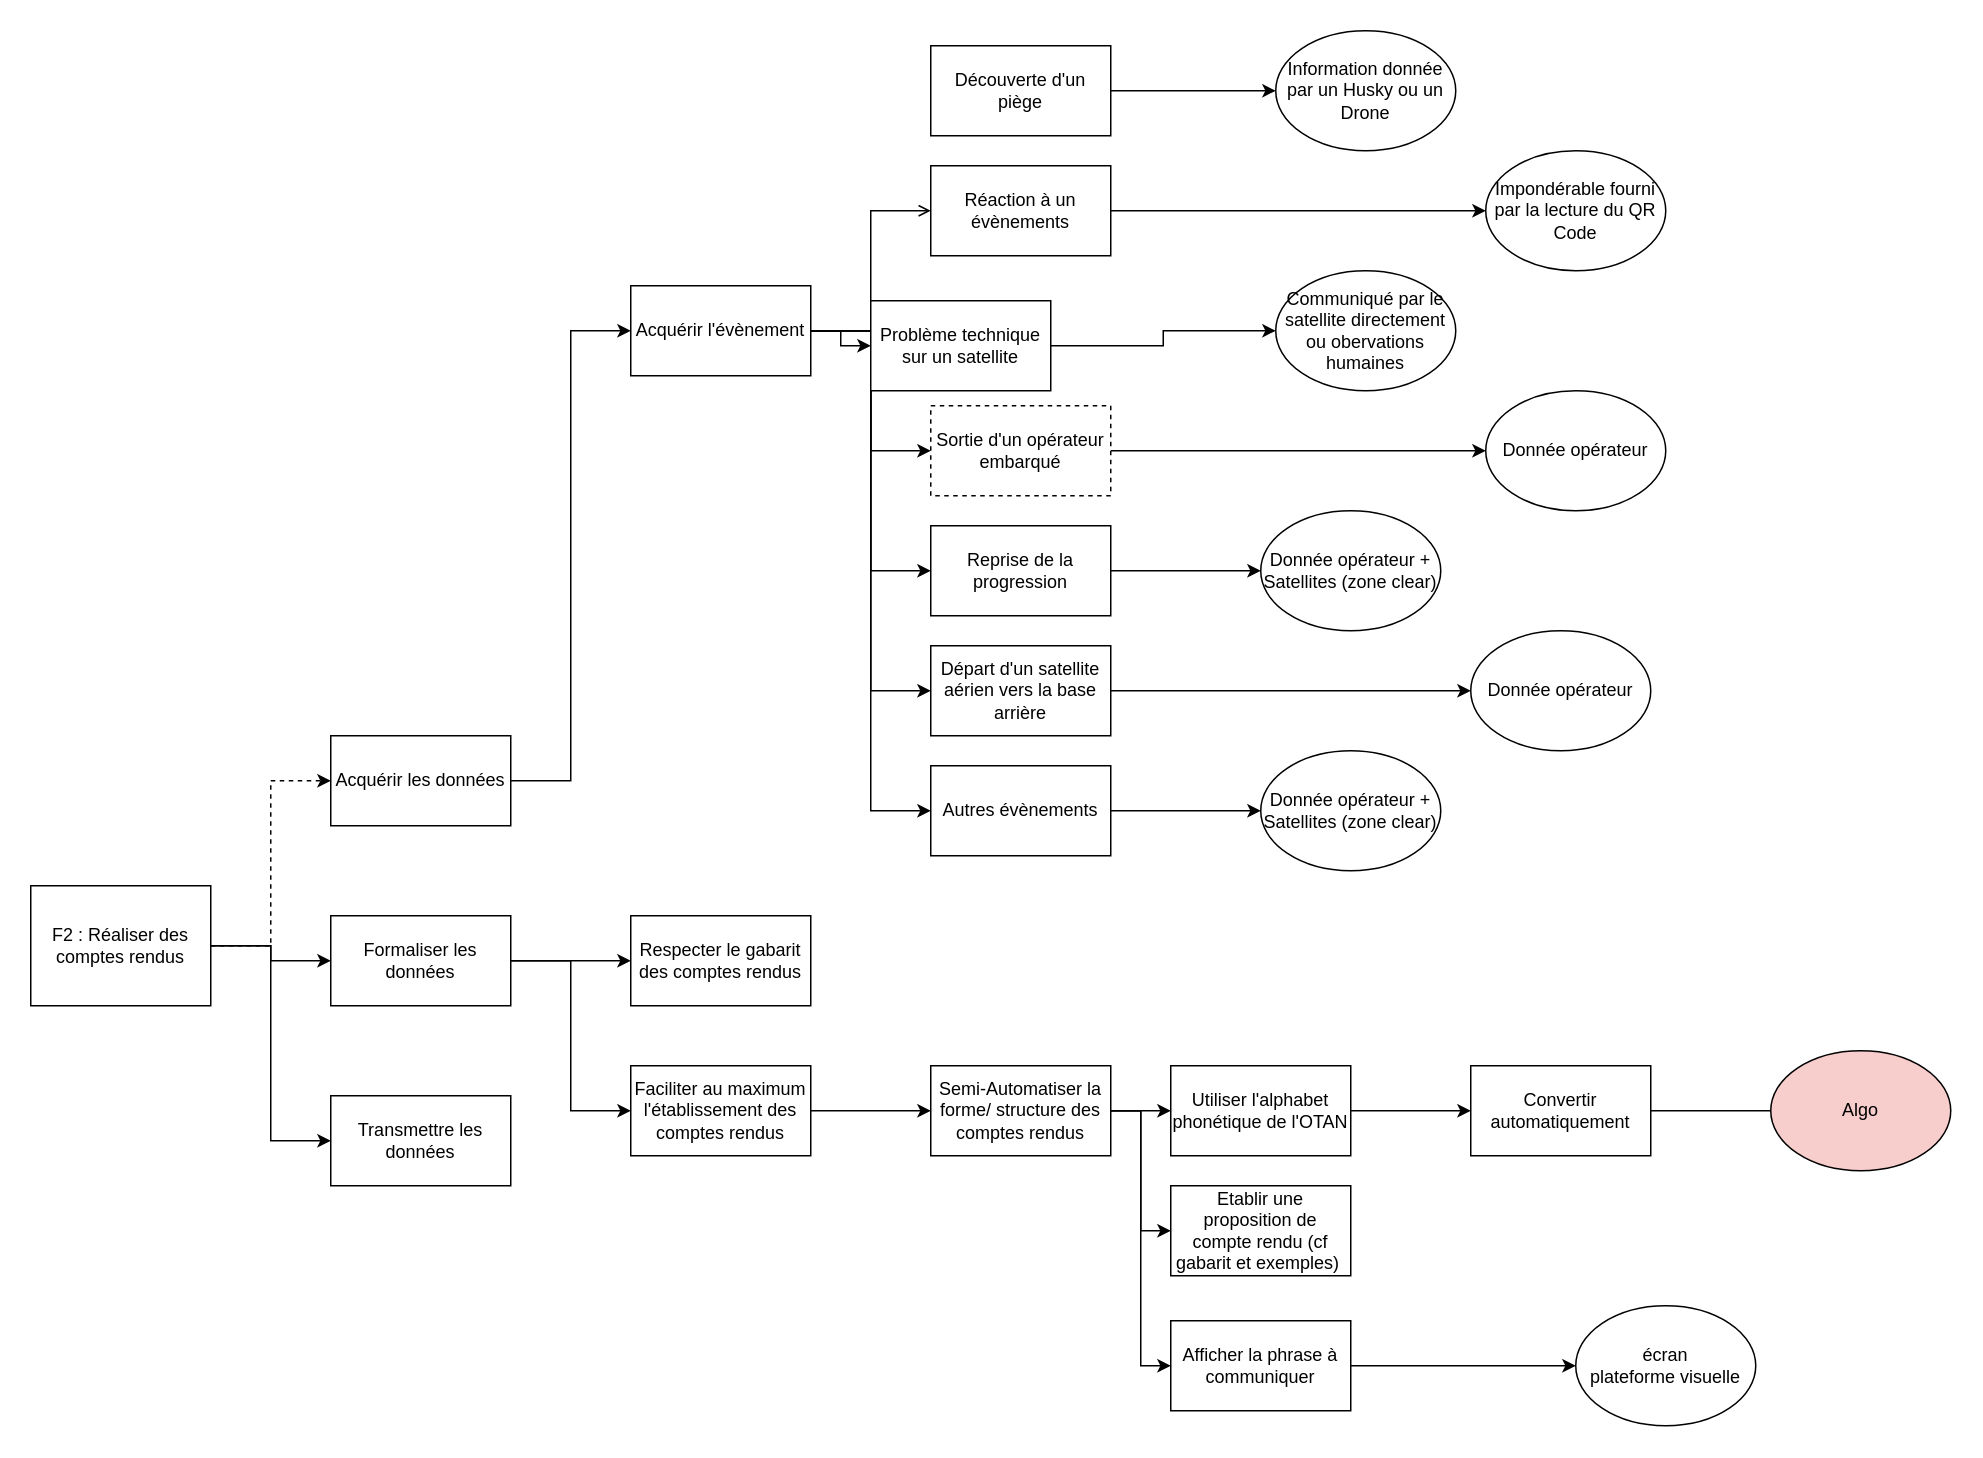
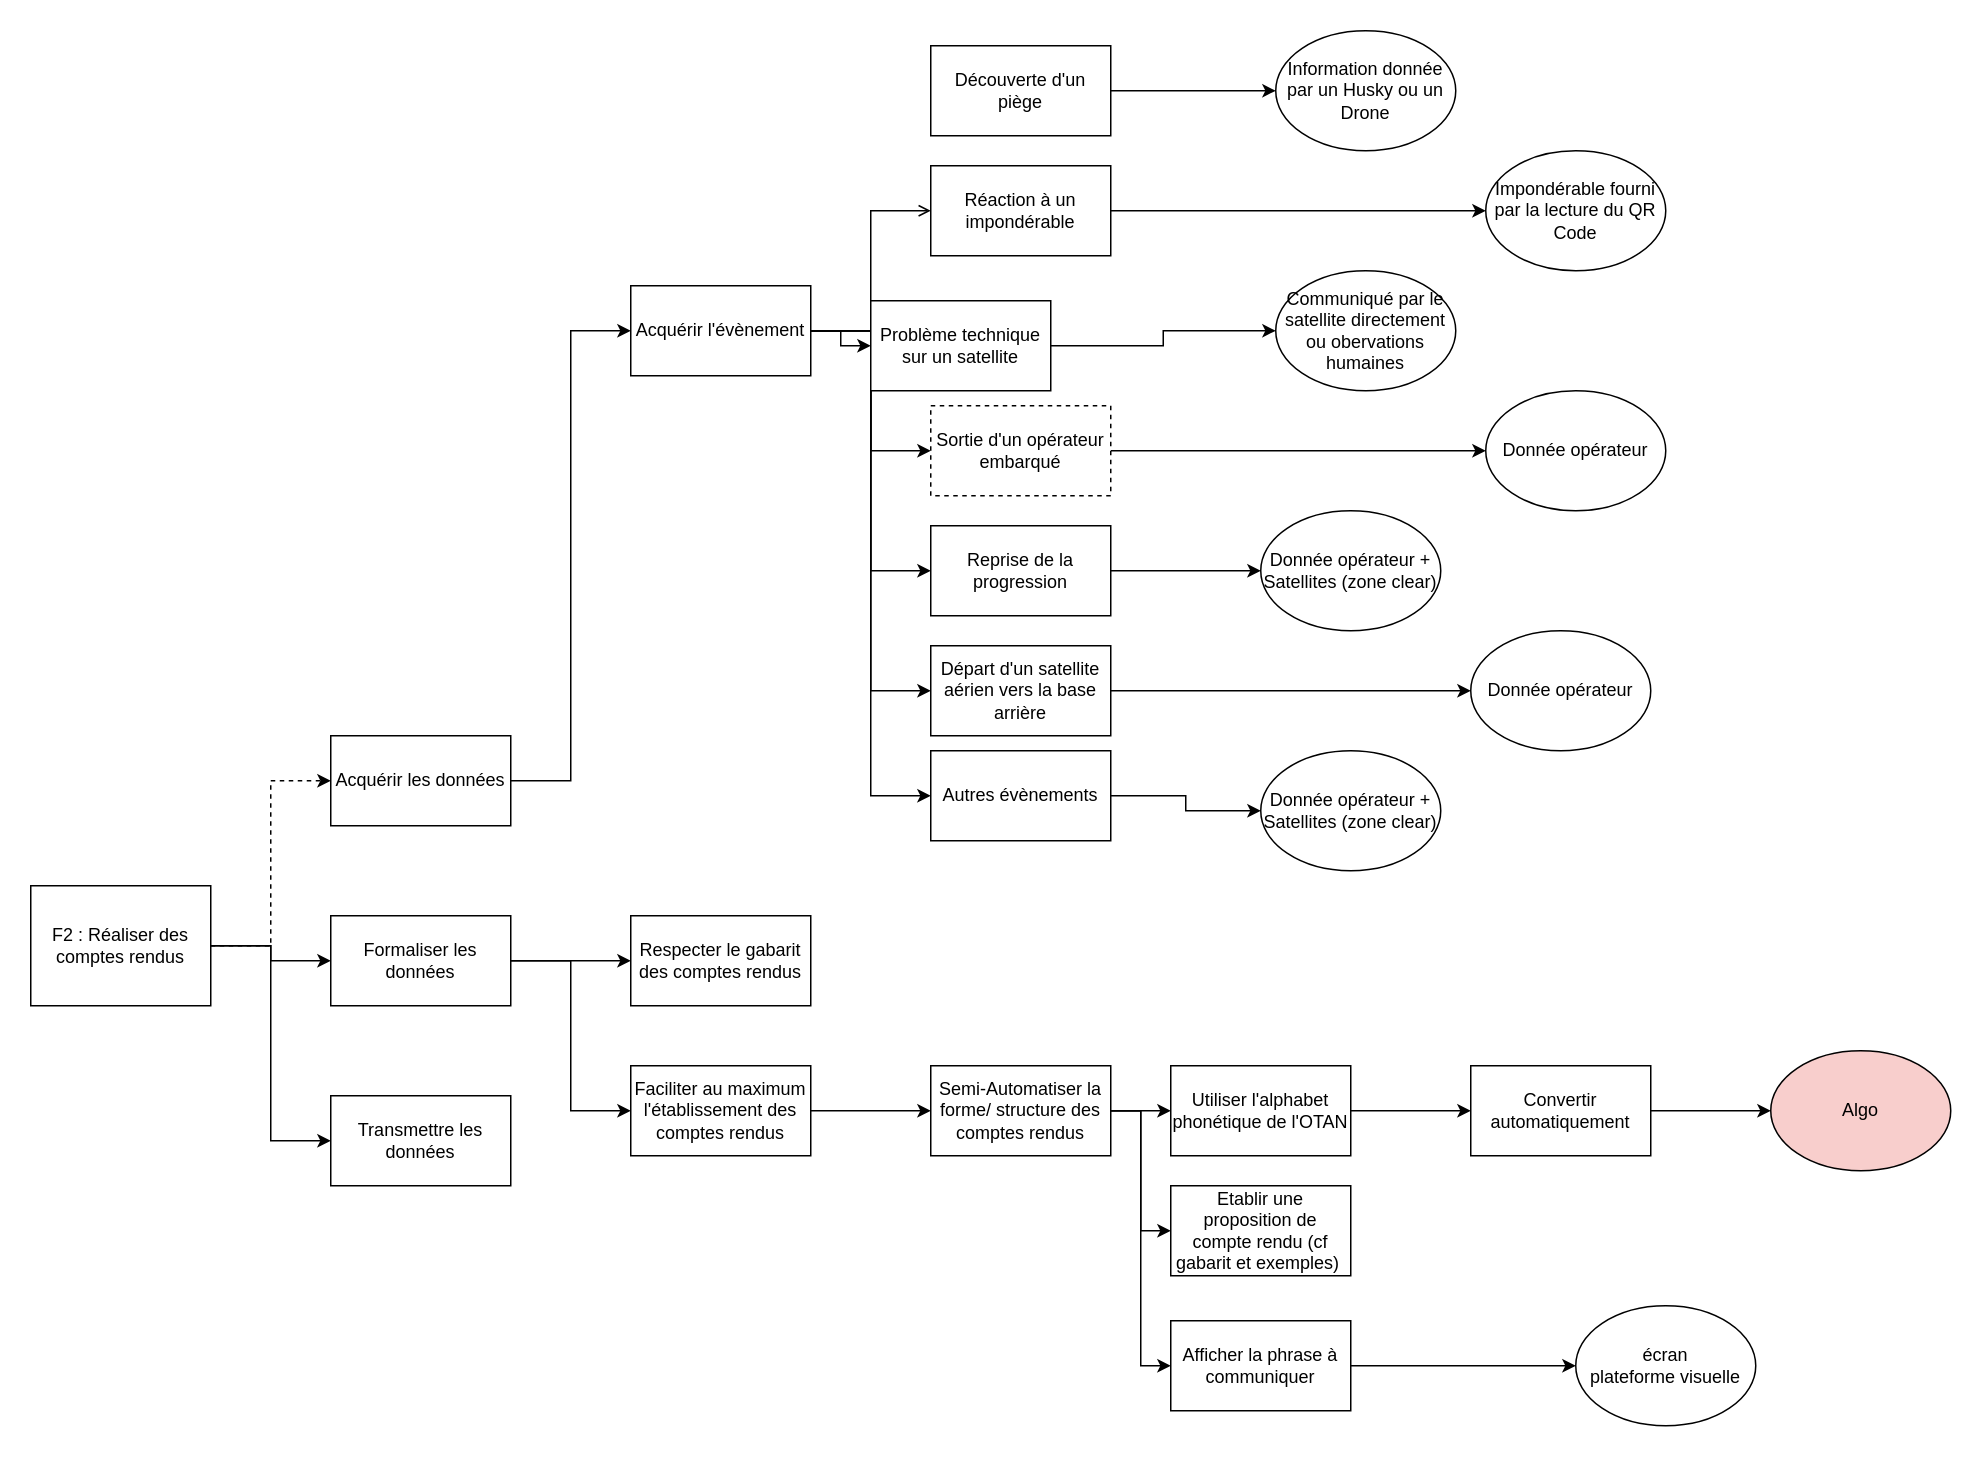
  <mxCell id="0" />
  <mxCell id="1" parent="0" />
  <mxCell id="2" style="edgeStyle=orthogonalEdgeStyle;rounded=0;orthogonalLoop=1;jettySize=auto;html=1;exitX=1;exitY=0.5;exitDx=0;exitDy=0;entryX=0;entryY=0.5;entryDx=0;entryDy=0;dashed=1;" edge="1" parent="1" source="5" target="7"><mxGeometry relative="1" as="geometry" /></mxCell>
  <mxCell id="3" style="edgeStyle=orthogonalEdgeStyle;rounded=0;orthogonalLoop=1;jettySize=auto;html=1;exitX=1;exitY=0.5;exitDx=0;exitDy=0;entryX=0;entryY=0.5;entryDx=0;entryDy=0;" edge="1" parent="1" source="5" target="10"><mxGeometry relative="1" as="geometry" /></mxCell>
  <mxCell id="4" style="edgeStyle=orthogonalEdgeStyle;rounded=0;orthogonalLoop=1;jettySize=auto;html=1;exitX=1;exitY=0.5;exitDx=0;exitDy=0;entryX=0;entryY=0.5;entryDx=0;entryDy=0;" edge="1" parent="1" source="5" target="11"><mxGeometry relative="1" as="geometry" /></mxCell>
  <mxCell id="5" value="F2 : Réaliser des comptes rendus" style="rounded=0;whiteSpace=wrap;html=1;" vertex="1" parent="1"><mxGeometry x="20" y="590" width="120" height="80" as="geometry" /></mxCell>
  <mxCell id="6" style="edgeStyle=orthogonalEdgeStyle;rounded=0;orthogonalLoop=1;jettySize=auto;html=1;exitX=1;exitY=0.5;exitDx=0;exitDy=0;entryX=0;entryY=0.5;entryDx=0;entryDy=0;" edge="1" parent="1" source="7" target="19"><mxGeometry relative="1" as="geometry" /></mxCell>
  <mxCell id="7" value="Acquérir les données" style="rounded=0;whiteSpace=wrap;html=1;" vertex="1" parent="1"><mxGeometry x="220" y="490" width="120" height="60" as="geometry" /></mxCell>
  <mxCell id="8" style="edgeStyle=orthogonalEdgeStyle;rounded=0;orthogonalLoop=1;jettySize=auto;html=1;exitX=1;exitY=0.5;exitDx=0;exitDy=0;entryX=0;entryY=0.5;entryDx=0;entryDy=0;" edge="1" parent="1" source="10" target="12"><mxGeometry relative="1" as="geometry" /></mxCell>
  <mxCell id="9" style="edgeStyle=orthogonalEdgeStyle;rounded=0;orthogonalLoop=1;jettySize=auto;html=1;exitX=1;exitY=0.5;exitDx=0;exitDy=0;entryX=0;entryY=0.5;entryDx=0;entryDy=0;" edge="1" parent="1" source="10" target="21"><mxGeometry relative="1" as="geometry" /></mxCell>
  <mxCell id="10" value="Formaliser les données" style="rounded=0;whiteSpace=wrap;html=1;" vertex="1" parent="1"><mxGeometry x="220" y="610" width="120" height="60" as="geometry" /></mxCell>
  <mxCell id="11" value="Transmettre les données" style="rounded=0;whiteSpace=wrap;html=1;" vertex="1" parent="1"><mxGeometry x="220" y="730" width="120" height="60" as="geometry" /></mxCell>
  <mxCell id="12" value="Respecter le gabarit des comptes rendus" style="rounded=0;whiteSpace=wrap;html=1;" vertex="1" parent="1"><mxGeometry x="420" y="610" width="120" height="60" as="geometry" /></mxCell>
  <mxCell id="13" style="edgeStyle=orthogonalEdgeStyle;rounded=0;orthogonalLoop=1;jettySize=auto;html=1;exitX=1;exitY=0.5;exitDx=0;exitDy=0;entryX=0;entryY=0.5;entryDx=0;entryDy=0;endArrow=open;" edge="1" parent="1" source="19" target="25"><mxGeometry relative="1" as="geometry" /></mxCell>
  <mxCell id="14" style="edgeStyle=orthogonalEdgeStyle;rounded=0;orthogonalLoop=1;jettySize=auto;html=1;exitX=1;exitY=0.5;exitDx=0;exitDy=0;entryX=0;entryY=0.5;entryDx=0;entryDy=0;" edge="1" parent="1" source="19" target="27"><mxGeometry relative="1" as="geometry" /></mxCell>
  <mxCell id="15" style="edgeStyle=orthogonalEdgeStyle;rounded=0;orthogonalLoop=1;jettySize=auto;html=1;exitX=1;exitY=0.5;exitDx=0;exitDy=0;entryX=0;entryY=0.5;entryDx=0;entryDy=0;" edge="1" parent="1" source="19" target="29"><mxGeometry relative="1" as="geometry" /></mxCell>
  <mxCell id="16" style="edgeStyle=orthogonalEdgeStyle;rounded=0;orthogonalLoop=1;jettySize=auto;html=1;exitX=1;exitY=0.5;exitDx=0;exitDy=0;entryX=0;entryY=0.5;entryDx=0;entryDy=0;" edge="1" parent="1" source="19" target="31"><mxGeometry relative="1" as="geometry" /></mxCell>
  <mxCell id="17" style="edgeStyle=orthogonalEdgeStyle;rounded=0;orthogonalLoop=1;jettySize=auto;html=1;exitX=1;exitY=0.5;exitDx=0;exitDy=0;entryX=0;entryY=0.5;entryDx=0;entryDy=0;" edge="1" parent="1" source="19" target="33"><mxGeometry relative="1" as="geometry" /></mxCell>
  <mxCell id="18" style="edgeStyle=orthogonalEdgeStyle;rounded=0;orthogonalLoop=1;jettySize=auto;html=1;exitX=1;exitY=0.5;exitDx=0;exitDy=0;entryX=0;entryY=0.5;entryDx=0;entryDy=0;" edge="1" parent="1" source="19" target="35"><mxGeometry relative="1" as="geometry" /></mxCell>
  <mxCell id="19" value="Acquérir l'évènement" style="rounded=0;whiteSpace=wrap;html=1;" vertex="1" parent="1"><mxGeometry x="420" y="190" width="120" height="60" as="geometry" /></mxCell>
  <mxCell id="20" style="edgeStyle=orthogonalEdgeStyle;rounded=0;orthogonalLoop=1;jettySize=auto;html=1;exitX=1;exitY=0.5;exitDx=0;exitDy=0;entryX=0;entryY=0.5;entryDx=0;entryDy=0;" edge="1" parent="1" source="21" target="46"><mxGeometry relative="1" as="geometry" /></mxCell>
  <mxCell id="21" value="Faciliter au maximum l'établissement des comptes rendus" style="rounded=0;whiteSpace=wrap;html=1;" vertex="1" parent="1"><mxGeometry x="420" y="710" width="120" height="60" as="geometry" /></mxCell>
  <mxCell id="22" style="edgeStyle=orthogonalEdgeStyle;rounded=0;orthogonalLoop=1;jettySize=auto;html=1;exitX=1;exitY=0.5;exitDx=0;exitDy=0;" edge="1" parent="1" source="23" target="36"><mxGeometry relative="1" as="geometry" /></mxCell>
  <mxCell id="23" value="Découverte d'un piège" style="rounded=0;whiteSpace=wrap;html=1;" vertex="1" parent="1"><mxGeometry x="620" y="30" width="120" height="60" as="geometry" /></mxCell>
  <mxCell id="24" style="edgeStyle=orthogonalEdgeStyle;rounded=0;orthogonalLoop=1;jettySize=auto;html=1;exitX=1;exitY=0.5;exitDx=0;exitDy=0;entryX=0;entryY=0.5;entryDx=0;entryDy=0;" edge="1" parent="1" source="25" target="37"><mxGeometry relative="1" as="geometry" /></mxCell>
- <mxCell id="25" value="Réaction à un évènements" style="rounded=0;whiteSpace=wrap;html=1;" vertex="1" parent="1"><mxGeometry x="620" y="110" width="120" height="60" as="geometry" /></mxCell>
+ <mxCell id="25" value="Réaction à un impondérable" style="rounded=0;whiteSpace=wrap;html=1;" vertex="1" parent="1"><mxGeometry x="620" y="110" width="120" height="60" as="geometry" /></mxCell>
  <mxCell id="26" style="edgeStyle=orthogonalEdgeStyle;rounded=0;orthogonalLoop=1;jettySize=auto;html=1;exitX=1;exitY=0.5;exitDx=0;exitDy=0;entryX=0;entryY=0.5;entryDx=0;entryDy=0;" edge="1" parent="1" source="27" target="38"><mxGeometry relative="1" as="geometry" /></mxCell>
  <mxCell id="27" value="Problème technique sur un satellite" style="rounded=0;whiteSpace=wrap;html=1;" vertex="1" parent="1"><mxGeometry x="580" y="200" width="120" height="60" as="geometry" /></mxCell>
  <mxCell id="28" style="edgeStyle=orthogonalEdgeStyle;rounded=0;orthogonalLoop=1;jettySize=auto;html=1;exitX=1;exitY=0.5;exitDx=0;exitDy=0;entryX=0;entryY=0.5;entryDx=0;entryDy=0;" edge="1" parent="1" source="29" target="39"><mxGeometry relative="1" as="geometry" /></mxCell>
  <mxCell id="29" value="Sortie d'un opérateur embarqué" style="rounded=0;whiteSpace=wrap;html=1;dashed=1;" vertex="1" parent="1"><mxGeometry x="620" y="270" width="120" height="60" as="geometry" /></mxCell>
  <mxCell id="30" style="edgeStyle=orthogonalEdgeStyle;rounded=0;orthogonalLoop=1;jettySize=auto;html=1;exitX=1;exitY=0.5;exitDx=0;exitDy=0;entryX=0;entryY=0.5;entryDx=0;entryDy=0;" edge="1" parent="1" source="31" target="40"><mxGeometry relative="1" as="geometry" /></mxCell>
  <mxCell id="31" value="Reprise de la progression" style="rounded=0;whiteSpace=wrap;html=1;" vertex="1" parent="1"><mxGeometry x="620" y="350" width="120" height="60" as="geometry" /></mxCell>
  <mxCell id="32" style="edgeStyle=orthogonalEdgeStyle;rounded=0;orthogonalLoop=1;jettySize=auto;html=1;exitX=1;exitY=0.5;exitDx=0;exitDy=0;" edge="1" parent="1" source="33" target="41"><mxGeometry relative="1" as="geometry" /></mxCell>
  <mxCell id="33" value="Départ d'un satellite aérien vers la base arrière" style="rounded=0;whiteSpace=wrap;html=1;" vertex="1" parent="1"><mxGeometry x="620" y="430" width="120" height="60" as="geometry" /></mxCell>
  <mxCell id="34" style="edgeStyle=orthogonalEdgeStyle;rounded=0;orthogonalLoop=1;jettySize=auto;html=1;exitX=1;exitY=0.5;exitDx=0;exitDy=0;entryX=0;entryY=0.5;entryDx=0;entryDy=0;" edge="1" parent="1" source="35" target="42"><mxGeometry relative="1" as="geometry" /></mxCell>
- <mxCell id="35" value="Autres évènements" style="rounded=0;whiteSpace=wrap;html=1;" vertex="1" parent="1"><mxGeometry x="620" y="510" width="120" height="60" as="geometry" /></mxCell>
+ <mxCell id="35" value="Autres évènements" style="rounded=0;whiteSpace=wrap;html=1;" vertex="1" parent="1"><mxGeometry x="620" y="500" width="120" height="60" as="geometry" /></mxCell>
  <mxCell id="36" value="Information donnée par un Husky ou un Drone" style="ellipse;whiteSpace=wrap;html=1;" vertex="1" parent="1"><mxGeometry x="850" y="20" width="120" height="80" as="geometry" /></mxCell>
  <mxCell id="37" value="Impondérable fourni par la lecture du QR Code" style="ellipse;whiteSpace=wrap;html=1;" vertex="1" parent="1"><mxGeometry x="990" y="100" width="120" height="80" as="geometry" /></mxCell>
  <mxCell id="38" value="Communiqué par le satellite directement ou obervations humaines" style="ellipse;whiteSpace=wrap;html=1;" vertex="1" parent="1"><mxGeometry x="850" y="180" width="120" height="80" as="geometry" /></mxCell>
  <mxCell id="39" value="Donnée opérateur" style="ellipse;whiteSpace=wrap;html=1;" vertex="1" parent="1"><mxGeometry x="990" y="260" width="120" height="80" as="geometry" /></mxCell>
  <mxCell id="40" value="Donnée opérateur + Satellites (zone clear)" style="ellipse;whiteSpace=wrap;html=1;" vertex="1" parent="1"><mxGeometry x="840" y="340" width="120" height="80" as="geometry" /></mxCell>
  <mxCell id="41" value="Donnée opérateur" style="ellipse;whiteSpace=wrap;html=1;" vertex="1" parent="1"><mxGeometry x="980" y="420" width="120" height="80" as="geometry" /></mxCell>
  <mxCell id="42" value="Donnée opérateur + Satellites (zone clear)" style="ellipse;whiteSpace=wrap;html=1;" vertex="1" parent="1"><mxGeometry x="840" y="500" width="120" height="80" as="geometry" /></mxCell>
  <mxCell id="43" style="edgeStyle=orthogonalEdgeStyle;rounded=0;orthogonalLoop=1;jettySize=auto;html=1;exitX=1;exitY=0.5;exitDx=0;exitDy=0;entryX=0;entryY=0.5;entryDx=0;entryDy=0;" edge="1" parent="1" source="46" target="48"><mxGeometry relative="1" as="geometry" /></mxCell>
  <mxCell id="44" style="edgeStyle=orthogonalEdgeStyle;rounded=0;orthogonalLoop=1;jettySize=auto;html=1;exitX=1;exitY=0.5;exitDx=0;exitDy=0;entryX=0;entryY=0.5;entryDx=0;entryDy=0;" edge="1" parent="1" source="46" target="49"><mxGeometry relative="1" as="geometry" /></mxCell>
  <mxCell id="45" style="edgeStyle=orthogonalEdgeStyle;rounded=0;orthogonalLoop=1;jettySize=auto;html=1;exitX=1;exitY=0.5;exitDx=0;exitDy=0;entryX=0;entryY=0.5;entryDx=0;entryDy=0;" edge="1" parent="1" source="46" target="51"><mxGeometry relative="1" as="geometry" /></mxCell>
  <mxCell id="46" value="Semi-Automatiser la forme/ structure des comptes rendus" style="rounded=0;whiteSpace=wrap;html=1;" vertex="1" parent="1"><mxGeometry x="620" y="710" width="120" height="60" as="geometry" /></mxCell>
  <mxCell id="47" style="edgeStyle=orthogonalEdgeStyle;rounded=0;orthogonalLoop=1;jettySize=auto;html=1;exitX=1;exitY=0.5;exitDx=0;exitDy=0;entryX=0;entryY=0.5;entryDx=0;entryDy=0;" edge="1" parent="1" source="48" target="54"><mxGeometry relative="1" as="geometry" /></mxCell>
  <mxCell id="48" value="Utiliser l'alphabet phonétique de l'OTAN" style="rounded=0;whiteSpace=wrap;html=1;" vertex="1" parent="1"><mxGeometry x="780" y="710" width="120" height="60" as="geometry" /></mxCell>
  <mxCell id="49" value="Etablir une proposition de compte rendu (cf gabarit et exemples)&amp;nbsp;" style="rounded=0;whiteSpace=wrap;html=1;" vertex="1" parent="1"><mxGeometry x="780" y="790" width="120" height="60" as="geometry" /></mxCell>
  <mxCell id="50" style="edgeStyle=orthogonalEdgeStyle;rounded=0;orthogonalLoop=1;jettySize=auto;html=1;exitX=1;exitY=0.5;exitDx=0;exitDy=0;entryX=0;entryY=0.5;entryDx=0;entryDy=0;" edge="1" parent="1" source="51" target="52"><mxGeometry relative="1" as="geometry" /></mxCell>
  <mxCell id="51" value="Afficher la phrase à communiquer" style="rounded=0;whiteSpace=wrap;html=1;" vertex="1" parent="1"><mxGeometry x="780" y="880" width="120" height="60" as="geometry" /></mxCell>
  <mxCell id="52" value="écran&lt;br&gt;plateforme visuelle" style="ellipse;whiteSpace=wrap;html=1;" vertex="1" parent="1"><mxGeometry x="1050" y="870" width="120" height="80" as="geometry" /></mxCell>
- <mxCell id="53" style="edgeStyle=orthogonalEdgeStyle;rounded=0;orthogonalLoop=1;jettySize=auto;html=1;exitX=1;exitY=0.5;exitDx=0;exitDy=0;entryX=0;entryY=0.5;entryDx=0;entryDy=0;endArrow=none;" edge="1" parent="1" source="54" target="55"><mxGeometry relative="1" as="geometry" /></mxCell>
+ <mxCell id="53" style="edgeStyle=orthogonalEdgeStyle;rounded=0;orthogonalLoop=1;jettySize=auto;html=1;exitX=1;exitY=0.5;exitDx=0;exitDy=0;entryX=0;entryY=0.5;entryDx=0;entryDy=0;" edge="1" parent="1" source="54" target="55"><mxGeometry relative="1" as="geometry" /></mxCell>
  <mxCell id="54" value="Convertir automatiquement" style="rounded=0;whiteSpace=wrap;html=1;" vertex="1" parent="1"><mxGeometry x="980" y="710" width="120" height="60" as="geometry" /></mxCell>
  <mxCell id="55" value="Algo" style="ellipse;whiteSpace=wrap;html=1;fillColor=#f8cecc;" vertex="1" parent="1"><mxGeometry x="1180" y="700" width="120" height="80" as="geometry" /></mxCell>
